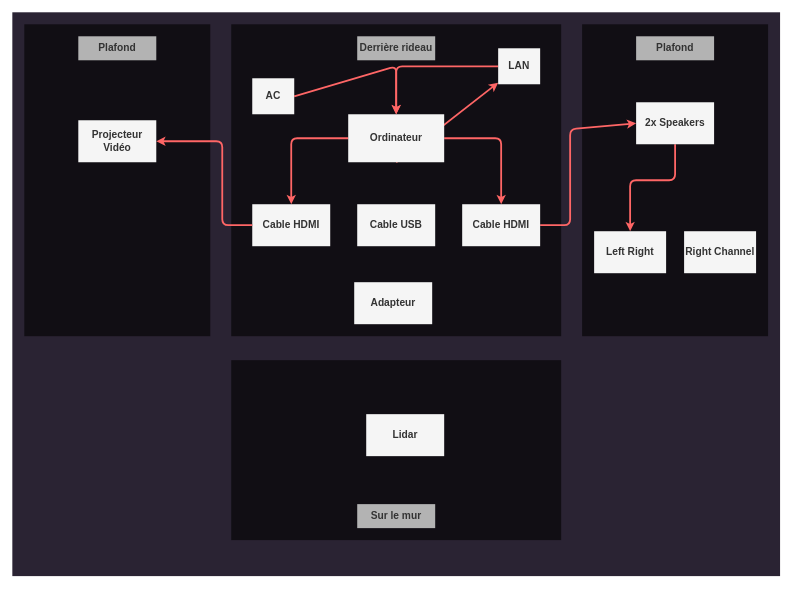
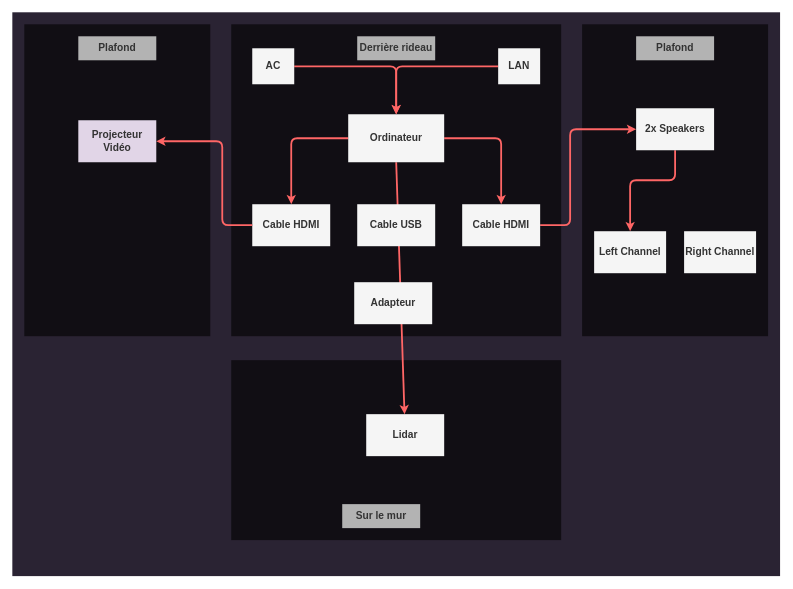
  <mxCell id="0" />
  <mxCell id="1" parent="0" />
  <mxCell id="2" value="" style="whiteSpace=wrap;html=1;fillColor=#2A2333;strokeColor=none;" parent="1" vertex="1"><mxGeometry x="20" y="20" width="1280" height="940" as="geometry" /></mxCell>
  <mxCell id="3" value="" style="whiteSpace=wrap;html=1;strokeColor=none;fillColor=#110e14;" parent="1" vertex="1"><mxGeometry x="385" y="40" width="550" height="520" as="geometry" /></mxCell>
  <mxCell id="4" value="" style="whiteSpace=wrap;html=1;strokeColor=none;fillColor=#110e14;" parent="1" vertex="1"><mxGeometry x="970" y="40" width="310" height="520" as="geometry" /></mxCell>
  <mxCell id="5" value="" style="whiteSpace=wrap;html=1;strokeColor=none;fillColor=#110e14;" parent="1" vertex="1"><mxGeometry x="385" y="600" width="550" height="300" as="geometry" /></mxCell>
- <mxCell id="6" style="edgeStyle=none;html=1;exitX=0.5;exitY=1;exitDx=0;exitDy=0;strokeWidth=3;strokeColor=#FF6666;" parent="1" source="9" target="13" edge="1"><mxGeometry relative="1" as="geometry" /></mxCell>
+ <mxCell id="6" style="edgeStyle=none;html=1;exitX=0.5;exitY=1;exitDx=0;exitDy=0;strokeWidth=3;strokeColor=#FF6666;" parent="1" source="9" target="23" edge="1"><mxGeometry relative="1" as="geometry" /></mxCell>
  <mxCell id="7" style="edgeStyle=none;html=1;exitX=1;exitY=0.5;exitDx=0;exitDy=0;entryX=0.5;entryY=0;entryDx=0;entryDy=0;strokeColor=#FF6666;strokeWidth=3;" parent="1" source="9" target="16" edge="1"><mxGeometry relative="1" as="geometry"><Array as="points"><mxPoint x="835" y="230" /></Array></mxGeometry></mxCell>
  <mxCell id="8" style="edgeStyle=none;html=1;exitX=0;exitY=0.5;exitDx=0;exitDy=0;entryX=0.5;entryY=0;entryDx=0;entryDy=0;strokeColor=#FF6666;strokeWidth=3;" parent="1" source="9" target="14" edge="1"><mxGeometry relative="1" as="geometry"><Array as="points"><mxPoint x="485" y="230" /></Array></mxGeometry></mxCell>
  <mxCell id="9" value="&lt;font style=&quot;font-size: 17px;&quot;&gt;&lt;b&gt;Ordinateur&lt;/b&gt;&lt;/font&gt;" style="whiteSpace=wrap;html=1;fillColor=#f5f5f5;fontColor=#333333;strokeColor=none;" parent="1" vertex="1"><mxGeometry x="580" y="190" width="160" height="80" as="geometry" /></mxCell>
  <mxCell id="10" style="edgeStyle=none;html=1;exitX=1;exitY=0.5;exitDx=0;exitDy=0;entryX=0.5;entryY=0;entryDx=0;entryDy=0;strokeColor=#FF6666;strokeWidth=3;" parent="1" source="11" target="9" edge="1"><mxGeometry relative="1" as="geometry"><Array as="points"><mxPoint y="110" x="660" /></Array></mxGeometry></mxCell>
- <mxCell id="11" value="&lt;font style=&quot;font-size: 17px;&quot;&gt;&lt;b&gt;AC&lt;/b&gt;&lt;/font&gt;" style="whiteSpace=wrap;html=1;fillColor=#f5f5f5;fontColor=#333333;strokeColor=none;" parent="1" vertex="1"><mxGeometry x="420" y="130" width="70" height="60" as="geometry" /></mxCell>
+ <mxCell id="11" value="&lt;font style=&quot;font-size: 17px;&quot;&gt;&lt;b&gt;AC&lt;/b&gt;&lt;/font&gt;" style="whiteSpace=wrap;html=1;fillColor=#f5f5f5;fontColor=#333333;strokeColor=none;" parent="1" vertex="1"><mxGeometry x="420" y="80" width="70" height="60" as="geometry" /></mxCell>
  <mxCell id="12" style="edgeStyle=none;html=1;exitX=0;exitY=0.5;exitDx=0;exitDy=0;strokeColor=#FF6666;strokeWidth=3;" parent="1" source="13" edge="1"><mxGeometry relative="1" as="geometry"><mxPoint y="190" as="targetPoint" x="660" /><Array as="points"><mxPoint y="110" x="660" /></Array></mxGeometry></mxCell>
  <mxCell id="13" value="&lt;font style=&quot;font-size: 17px;&quot;&gt;&lt;b&gt;LAN&lt;/b&gt;&lt;/font&gt;" style="whiteSpace=wrap;html=1;fillColor=#f5f5f5;fontColor=#333333;strokeColor=none;" parent="1" vertex="1"><mxGeometry x="830" y="80" width="70" height="60" as="geometry" /></mxCell>
  <mxCell id="14" value="&lt;font style=&quot;font-size: 17px;&quot;&gt;&lt;b&gt;Cable HDMI&lt;/b&gt;&lt;/font&gt;" style="whiteSpace=wrap;html=1;fillColor=#f5f5f5;fontColor=#333333;strokeColor=none;" parent="1" vertex="1"><mxGeometry x="420" y="340" width="130" height="70" as="geometry" /></mxCell>
  <mxCell id="15" style="edgeStyle=none;html=1;exitX=1;exitY=0.5;exitDx=0;exitDy=0;entryX=0;entryY=0.5;entryDx=0;entryDy=0;strokeColor=#FF6666;strokeWidth=3;" parent="1" source="16" target="20" edge="1"><mxGeometry relative="1" as="geometry"><Array as="points"><mxPoint x="950" y="375" /><mxPoint x="950" y="215" /></Array></mxGeometry></mxCell>
  <mxCell id="16" value="&lt;font style=&quot;font-size: 17px;&quot;&gt;&lt;b&gt;Cable HDMI&lt;/b&gt;&lt;/font&gt;" style="whiteSpace=wrap;html=1;fillColor=#f5f5f5;fontColor=#333333;strokeColor=none;" parent="1" vertex="1"><mxGeometry x="770" y="340" width="130" height="70" as="geometry" /></mxCell>
  <mxCell id="17" value="&lt;font style=&quot;font-size: 17px;&quot;&gt;&lt;b&gt;Cable USB&lt;/b&gt;&lt;/font&gt;" style="whiteSpace=wrap;html=1;fillColor=#f5f5f5;fontColor=#333333;strokeColor=none;" parent="1" vertex="1"><mxGeometry x="595" y="340" width="130" height="70" as="geometry" /></mxCell>
  <mxCell id="18" value="&lt;font style=&quot;font-size: 17px;&quot;&gt;&lt;b&gt;Adapteur&lt;/b&gt;&lt;/font&gt;" style="whiteSpace=wrap;html=1;fillColor=#f5f5f5;fontColor=#333333;strokeColor=none;" parent="1" vertex="1"><mxGeometry x="590" y="470" width="130" height="70" as="geometry" /></mxCell>
  <mxCell id="19" style="edgeStyle=none;html=1;exitX=0.5;exitY=1;exitDx=0;exitDy=0;entryX=0.5;entryY=0;entryDx=0;entryDy=0;strokeColor=#FF6666;strokeWidth=3;" parent="1" source="20" target="21" edge="1"><mxGeometry relative="1" as="geometry"><Array as="points"><mxPoint x="1125" y="300" /><mxPoint x="1050" y="300" /></Array></mxGeometry></mxCell>
- <mxCell id="20" value="&lt;font style=&quot;font-size: 17px;&quot;&gt;&lt;b&gt;2x Speakers&lt;/b&gt;&lt;/font&gt;" style="whiteSpace=wrap;html=1;fillColor=#f5f5f5;fontColor=#333333;strokeColor=none;" parent="1" vertex="1"><mxGeometry x="1060" y="170" width="130" height="70" as="geometry" /></mxCell>
- <mxCell id="21" value="&lt;div&gt;&lt;font style=&quot;font-size: 17px;&quot;&gt;&lt;b&gt;Left Right&lt;/b&gt;&lt;/font&gt;&lt;/div&gt;" style="whiteSpace=wrap;html=1;fillColor=#f5f5f5;fontColor=#333333;strokeColor=none;" parent="1" vertex="1"><mxGeometry x="990" y="385" width="120" height="70" as="geometry" /></mxCell>
+ <mxCell id="20" value="&lt;font style=&quot;font-size: 17px;&quot;&gt;&lt;b&gt;2x Speakers&lt;/b&gt;&lt;/font&gt;" style="whiteSpace=wrap;html=1;fillColor=#f5f5f5;fontColor=#333333;strokeColor=none;" parent="1" vertex="1"><mxGeometry x="1060" width="130" height="70" as="geometry" y="180" /></mxCell>
+ <mxCell id="21" value="&lt;div&gt;&lt;font style=&quot;font-size: 17px;&quot;&gt;&lt;b&gt;Left Channel&lt;/b&gt;&lt;/font&gt;&lt;/div&gt;" style="whiteSpace=wrap;html=1;fillColor=#f5f5f5;fontColor=#333333;strokeColor=none;" parent="1" vertex="1"><mxGeometry x="990" y="385" width="120" height="70" as="geometry" /></mxCell>
  <mxCell id="22" value="&lt;div&gt;&lt;font style=&quot;font-size: 17px;&quot;&gt;&lt;b&gt;Right Channel&lt;/b&gt;&lt;/font&gt;&lt;/div&gt;" style="whiteSpace=wrap;html=1;fillColor=#f5f5f5;fontColor=#333333;strokeColor=none;" parent="1" vertex="1"><mxGeometry x="1140" y="385" width="120" height="70" as="geometry" /></mxCell>
  <mxCell id="23" value="&lt;font style=&quot;font-size: 17px;&quot;&gt;&lt;b&gt;Lidar&lt;/b&gt;&lt;/font&gt;" style="whiteSpace=wrap;html=1;fillColor=#f5f5f5;fontColor=#333333;strokeColor=none;" parent="1" vertex="1"><mxGeometry x="610" y="690" width="130" height="70" as="geometry" /></mxCell>
  <mxCell id="24" value="" style="whiteSpace=wrap;html=1;strokeColor=none;fillColor=#110E14;" parent="1" vertex="1"><mxGeometry x="40" y="40" width="310" height="520" as="geometry" /></mxCell>
  <mxCell id="25" style="edgeStyle=none;html=1;exitX=0;exitY=0.5;exitDx=0;exitDy=0;entryX=1;entryY=0.5;entryDx=0;entryDy=0;strokeColor=#FF6666;strokeWidth=3;" parent="1" source="14" target="26" edge="1"><mxGeometry relative="1" as="geometry"><Array as="points"><mxPoint x="370" y="375" /><mxPoint x="370" y="235" /></Array></mxGeometry></mxCell>
- <mxCell id="26" value="&lt;div&gt;&lt;font style=&quot;font-size: 17px;&quot;&gt;&lt;b&gt;Projecteur Vidéo&lt;/b&gt;&lt;/font&gt;&lt;/div&gt;" style="whiteSpace=wrap;html=1;fillColor=#f5f5f5;fontColor=#333333;strokeColor=none;" parent="1" vertex="1"><mxGeometry x="130" y="200" width="130" height="70" as="geometry" /></mxCell>
+ <mxCell id="26" value="&lt;div&gt;&lt;font style=&quot;font-size: 17px;&quot;&gt;&lt;b&gt;Projecteur Vidéo&lt;/b&gt;&lt;/font&gt;&lt;/div&gt;" style="whiteSpace=wrap;html=1;fillColor=#e1d5e7;fontColor=#333333;strokeColor=none;" parent="1" vertex="1"><mxGeometry x="130" y="200" width="130" height="70" as="geometry" /></mxCell>
  <mxCell id="27" value="&lt;font style=&quot;font-size: 17px;&quot;&gt;&lt;b&gt;Plafond&lt;/b&gt;&lt;/font&gt;" style="whiteSpace=wrap;html=1;fillColor=#B3B3B3;fontColor=#333333;strokeColor=none;" parent="1" vertex="1"><mxGeometry x="130" y="60" width="130" height="40" as="geometry" /></mxCell>
  <mxCell id="28" value="&lt;font style=&quot;font-size: 17px;&quot;&gt;&lt;b&gt;Plafond&lt;/b&gt;&lt;/font&gt;" style="whiteSpace=wrap;html=1;fillColor=#B3B3B3;fontColor=#333333;strokeColor=none;" parent="1" vertex="1"><mxGeometry x="1060" y="60" width="130" height="40" as="geometry" /></mxCell>
  <mxCell id="29" value="&lt;div&gt;&lt;span style=&quot;font-size: 17px;&quot;&gt;&lt;b&gt;Derrière rideau&lt;/b&gt;&lt;/span&gt;&lt;/div&gt;" style="whiteSpace=wrap;html=1;fillColor=#B3B3B3;fontColor=#333333;strokeColor=none;" parent="1" vertex="1"><mxGeometry x="595" y="60" width="130" height="40" as="geometry" /></mxCell>
- <mxCell id="30" value="&lt;span style=&quot;font-size: 17px;&quot;&gt;&lt;b&gt;Sur le mur&lt;/b&gt;&lt;/span&gt;" style="whiteSpace=wrap;html=1;fillColor=#B3B3B3;fontColor=#333333;strokeColor=none;" parent="1" vertex="1"><mxGeometry x="595" y="840" width="130" height="40" as="geometry" /></mxCell>
+ <mxCell id="30" value="&lt;span style=&quot;font-size: 17px;&quot;&gt;&lt;b&gt;Sur le mur&lt;/b&gt;&lt;/span&gt;" style="whiteSpace=wrap;html=1;fillColor=#B3B3B3;fontColor=#333333;strokeColor=none;" parent="1" vertex="1"><mxGeometry x="570" y="840" width="130" height="40" as="geometry" /></mxCell>
